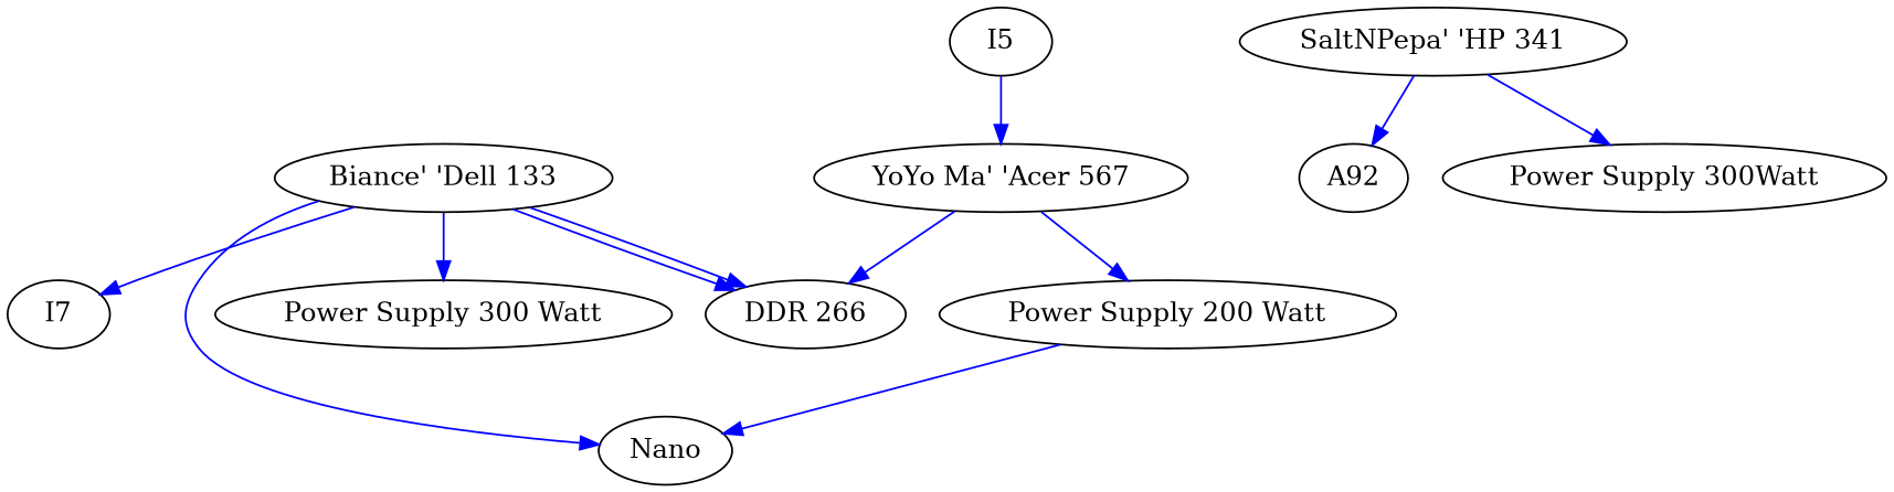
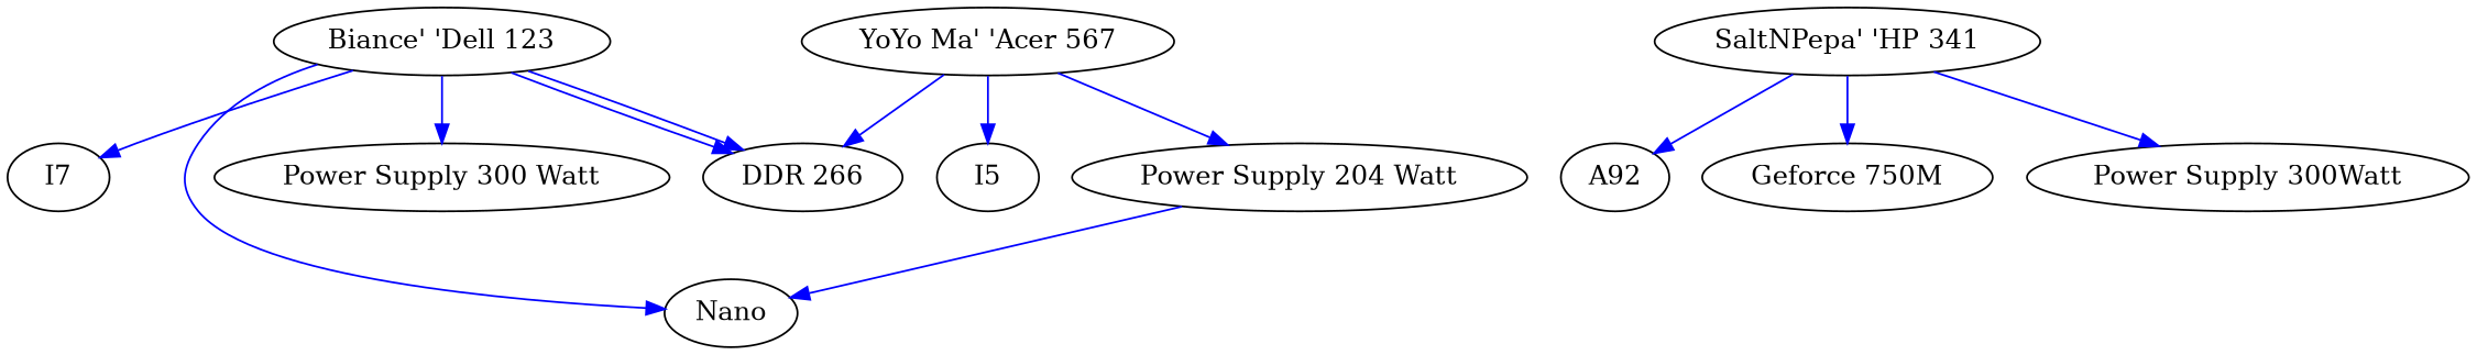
  digraph {
    edge [color=blue]
-   "Biance' 'Dell 123" [label="Biance' 'Dell 133"]
+   "Biance' 'Dell 123"
    "DDR 266"
    I7
    Nano
    "Power Supply 300 Watt"
    n6 [label="SaltNPepa' 'HP 341"]
    n7 [label=A92]
+   "Geforce 750M"
    "Power Supply 300Watt"
    "YoYo Ma' 'Acer 567"
    I5
-   "Power Supply 200 Watt"
+   "Power Supply 200 Watt" [label="Power Supply 204 Watt"]
    "Biance' 'Dell 123" -> "DDR 266"
    "Biance' 'Dell 123" -> "DDR 266"
    "Biance' 'Dell 123" -> I7
    "Biance' 'Dell 123" -> Nano
    "Biance' 'Dell 123" -> "Power Supply 300 Watt"
    n6 -> n7
+   n6 -> "Geforce 750M"
    n6 -> "Power Supply 300Watt"
    "YoYo Ma' 'Acer 567" -> "DDR 266"
-   I5 -> "YoYo Ma' 'Acer 567"
+   "YoYo Ma' 'Acer 567" -> I5
    "YoYo Ma' 'Acer 567" -> "Power Supply 200 Watt"
    "Power Supply 200 Watt" -> Nano
  }
